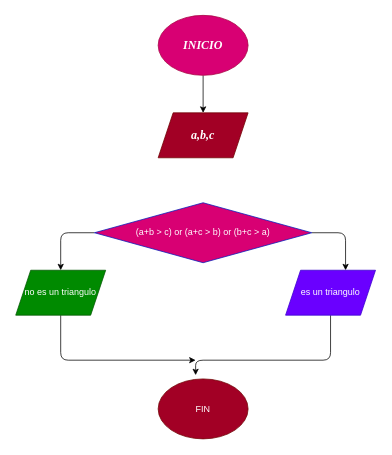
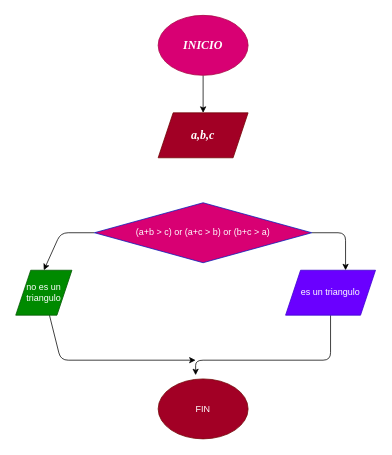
  <mxCell id="0" />
  <mxCell id="1" parent="0" />
  <mxCell id="2" value="" style="edgeStyle=none;html=1;fontFamily=Comic Sans MS;fontSize=16;" edge="1" parent="1" source="3" target="4"><mxGeometry relative="1" as="geometry" /></mxCell>
  <mxCell id="3" value="INICIO" style="ellipse;whiteSpace=wrap;html=1;fontSize=16;fontFamily=Comic Sans MS;fontStyle=3;fillColor=#d80073;fontColor=#ffffff;strokeColor=#A50040;" vertex="1" parent="1"><mxGeometry x="210" y="20" width="120" height="80" as="geometry" /></mxCell>
  <mxCell id="4" value="&lt;b&gt;&lt;i&gt;&lt;font style=&quot;font-size: 16px;&quot;&gt;a,b,c&lt;/font&gt;&lt;/i&gt;&lt;/b&gt;" style="shape=parallelogram;perimeter=parallelogramPerimeter;whiteSpace=wrap;html=1;fixedSize=1;fontSize=14;fontFamily=Comic Sans MS;fillColor=#a20025;fontColor=#ffffff;strokeColor=#6F0000;" vertex="1" parent="1"><mxGeometry x="210" y="150" width="120" height="60" as="geometry" /></mxCell>
  <mxCell id="5" value="" style="edgeStyle=none;html=1;fontFamily=Comic Sans MS;fontSize=16;entryX=0.667;entryY=0;entryDx=0;entryDy=0;entryPerimeter=0;" edge="1" parent="1" source="7" target="11"><mxGeometry relative="1" as="geometry"><Array as="points"><mxPoint x="460" y="310" /></Array></mxGeometry></mxCell>
  <mxCell id="6" value="" style="edgeStyle=none;html=1;fontFamily=Comic Sans MS;fontSize=16;entryX=0.5;entryY=0;entryDx=0;entryDy=0;" edge="1" parent="1" source="7" target="9"><mxGeometry relative="1" as="geometry"><mxPoint x="-40" y="310" as="targetPoint" /><Array as="points"><mxPoint x="80" y="310" /></Array></mxGeometry></mxCell>
  <mxCell id="7" value="(a+b &amp;gt; c) or (a+c &amp;gt; b) or (b+c &amp;gt; a)" style="rhombus;whiteSpace=wrap;html=1;fillColor=#d80073;fontColor=#ffffff;strokeColor=#001DBC;" vertex="1" parent="1"><mxGeometry x="125" y="270" width="290" height="80" as="geometry" /></mxCell>
  <mxCell id="8" value="" style="edgeStyle=none;html=1;fontFamily=Comic Sans MS;fontSize=16;" edge="1" parent="1" source="9"><mxGeometry relative="1" as="geometry"><mxPoint x="260" y="480" as="targetPoint" /><Array as="points"><mxPoint x="80" y="480" /></Array></mxGeometry></mxCell>
- <mxCell id="9" value="no es un triangulo" style="shape=parallelogram;perimeter=parallelogramPerimeter;whiteSpace=wrap;html=1;fixedSize=1;fillColor=#008a00;fontColor=#ffffff;strokeColor=#005700;" vertex="1" parent="1"><mxGeometry x="20" y="360" width="120" height="60" as="geometry" /></mxCell>
+ <mxCell id="9" value="no es un triangulo" style="shape=parallelogram;perimeter=parallelogramPerimeter;whiteSpace=wrap;html=1;fixedSize=1;fillColor=#008a00;fontColor=#ffffff;strokeColor=#005700;" vertex="1" parent="1"><mxGeometry x="20" y="360" width="75" height="60" as="geometry" /></mxCell>
  <mxCell id="10" value="" style="edgeStyle=none;html=1;fontFamily=Comic Sans MS;fontSize=16;" edge="1" parent="1" source="11"><mxGeometry relative="1" as="geometry"><mxPoint x="260" y="500" as="targetPoint" /><Array as="points"><mxPoint x="440" y="480" /><mxPoint x="260" y="480" /></Array></mxGeometry></mxCell>
  <mxCell id="11" value="es un triangulo" style="shape=parallelogram;perimeter=parallelogramPerimeter;whiteSpace=wrap;html=1;fixedSize=1;fillColor=#6a00ff;fontColor=#ffffff;strokeColor=#3700CC;" vertex="1" parent="1"><mxGeometry x="380" y="360" width="120" height="60" as="geometry" /></mxCell>
  <mxCell id="12" value="FIN" style="ellipse;whiteSpace=wrap;html=1;fillColor=#a20025;fontColor=#ffffff;strokeColor=#6F0000;" vertex="1" parent="1"><mxGeometry x="210" y="505" width="120" height="80" as="geometry" /></mxCell>
